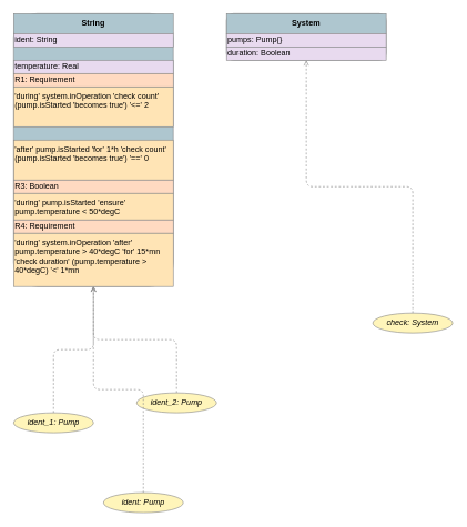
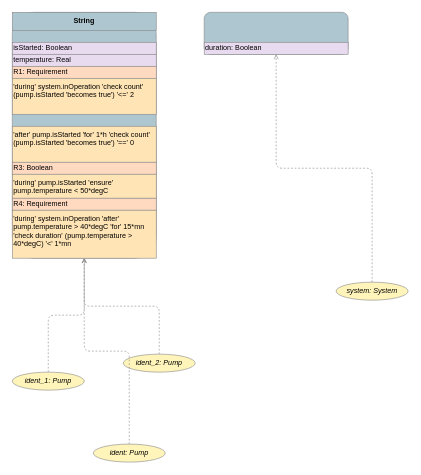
  <mxCell id="0" />
  <mxCell id="1" parent="0" />
  <mxCell id="2" style="umlClass;html=1;whiteSpace=wrap;rounded=1;strokeColor=#888888;fillColor=#AEC6CF;" parent="1" vertex="1"><mxGeometry x="20" y="20" width="240" height="410" as="geometry" /></mxCell>
  <mxCell id="3" value="&lt;b&gt;String&lt;/b&gt;" style="text;html=1;whiteSpace=wrap;verticalAlign=middle;align=center;fillColor=#AEC6CF;strokeColor=#888888;" parent="2" vertex="1"><mxGeometry width="240" height="30" as="geometry" /></mxCell>
- <mxCell id="4" value="ident: String" style="text;html=1;whiteSpace=wrap;verticalAlign=middle;align=left;fillColor=#E8DAEF;strokeColor=#888888;" parent="2" vertex="1"><mxGeometry y="30" width="240" height="20" as="geometry" /></mxCell>
+ <mxCell id="5" value="isStarted: Boolean" style="text;html=1;whiteSpace=wrap;verticalAlign=middle;align=left;fillColor=#E8DAEF;strokeColor=#888888;" parent="2" vertex="1"><mxGeometry y="50" width="240" height="20" as="geometry" /></mxCell>
  <mxCell id="6" value="temperature: Real" style="text;html=1;whiteSpace=wrap;verticalAlign=middle;align=left;fillColor=#E8DAEF;strokeColor=#888888;" parent="2" vertex="1"><mxGeometry y="70" width="240" height="20" as="geometry" /></mxCell>
  <mxCell id="7" value="R1: Requirement" style="text;html=1;whiteSpace=wrap;verticalAlign=middle;align=left;fillColor=#FFDAC1;strokeColor=#888888;" parent="2" vertex="1"><mxGeometry y="90" width="240" height="20" as="geometry" /></mxCell>
  <mxCell id="8" value="'during' system.inOperation 'check count' (pump.isStarted 'becomes true') '&lt;=' 2" style="text;html=1;whiteSpace=wrap;verticalAlign=top;align=left;fillColor=#FFE4B5;strokeColor=#888888;" parent="2" vertex="1"><mxGeometry y="110" width="240" height="60" as="geometry" /></mxCell>
  <mxCell id="9" value="'after' pump.isStarted 'for' 1*h 'check count' (pump.isStarted 'becomes true') '==' 0" style="text;html=1;whiteSpace=wrap;verticalAlign=top;align=left;fillColor=#FFE4B5;strokeColor=#888888;" parent="2" vertex="1"><mxGeometry y="190" width="240" height="60" as="geometry" /></mxCell>
  <mxCell id="10" value="R3: Boolean" style="text;html=1;whiteSpace=wrap;verticalAlign=middle;align=left;fillColor=#FFDAC1;strokeColor=#888888;" parent="2" vertex="1"><mxGeometry y="250" width="240" height="20" as="geometry" /></mxCell>
  <mxCell id="11" value="'during' pump.isStarted 'ensure' pump.temperature &lt; 50*degC" style="text;html=1;whiteSpace=wrap;verticalAlign=top;align=left;fillColor=#FFE4B5;strokeColor=#888888;" parent="2" vertex="1"><mxGeometry y="270" width="240" height="40" as="geometry" /></mxCell>
  <mxCell id="12" value="R4: Requirement" style="text;html=1;whiteSpace=wrap;verticalAlign=middle;align=left;fillColor=#FFDAC1;strokeColor=#888888;" parent="2" vertex="1"><mxGeometry y="310" width="240" height="20" as="geometry" /></mxCell>
  <mxCell id="13" value="'during' system.inOperation 'after' pump.temperature &gt; 40*degC 'for' 15*mn       'check duration' (pump.temperature &gt; 40*degC) '&lt;' 1*mn" style="text;html=1;whiteSpace=wrap;verticalAlign=top;align=left;fillColor=#FFE4B5;strokeColor=#888888;" parent="2" vertex="1"><mxGeometry y="330" width="240" height="80" as="geometry" /></mxCell>
  <mxCell id="14" style="umlClass;html=1;whiteSpace=wrap;rounded=1;strokeColor=#888888;fillColor=#AEC6CF;" parent="1" vertex="1"><mxGeometry x="340" y="20" width="240" height="70" as="geometry" /></mxCell>
- <mxCell id="15" value="&lt;b&gt;System&lt;/b&gt;" style="text;html=1;whiteSpace=wrap;verticalAlign=middle;align=center;fillColor=#AEC6CF;strokeColor=#888888;" parent="14" vertex="1"><mxGeometry width="240" height="30" as="geometry" /></mxCell>
- <mxCell id="16" value="pumps: Pump{}" style="text;html=1;whiteSpace=wrap;verticalAlign=middle;align=left;fillColor=#E8DAEF;strokeColor=#888888;" parent="14" vertex="1"><mxGeometry y="30" width="240" height="20" as="geometry" /></mxCell>
  <mxCell id="17" value="duration: Boolean" style="text;html=1;whiteSpace=wrap;verticalAlign=middle;align=left;fillColor=#E8DAEF;strokeColor=#888888;" parent="14" vertex="1"><mxGeometry y="50" width="240" height="20" as="geometry" /></mxCell>
- <mxCell id="18" value="&lt;i&gt;check: System&lt;/i&gt;" style="shape=ellipse;html=1;whiteSpace=wrap;rounded=1;strokeColor=#888888;fillColor=#FFF5BA;" parent="1" vertex="1"><mxGeometry x="560" y="470" width="120" height="30" as="geometry" /></mxCell>
+ <mxCell id="18" value="&lt;i&gt;system: System&lt;/i&gt;" style="shape=ellipse;html=1;whiteSpace=wrap;rounded=1;strokeColor=#888888;fillColor=#FFF5BA;" parent="1" vertex="1"><mxGeometry x="560" y="470" width="120" height="30" as="geometry" /></mxCell>
  <mxCell id="19" value="&lt;i&gt;ident: Pump&lt;/i&gt;" style="shape=ellipse;html=1;whiteSpace=wrap;rounded=1;strokeColor=#888888;fillColor=#FFF5BA;" parent="1" vertex="1"><mxGeometry x="155" y="740" width="120" height="30" as="geometry" /></mxCell>
  <mxCell id="20" value="&lt;i&gt;ident_1: Pump&lt;/i&gt;" style="shape=ellipse;html=1;whiteSpace=wrap;rounded=1;strokeColor=#888888;fillColor=#FFF5BA;" parent="1" vertex="1"><mxGeometry x="20" y="620" width="120" height="30" as="geometry" /></mxCell>
  <mxCell id="21" value="&lt;i&gt;ident_2: Pump&lt;/i&gt;" style="shape=ellipse;html=1;whiteSpace=wrap;rounded=1;strokeColor=#888888;fillColor=#FFF5BA;" parent="1" vertex="1"><mxGeometry x="205" y="590" width="120" height="30" as="geometry" /></mxCell>
  <mxCell id="22" style="edgeStyle=orthogonalEdgeStyle;endArrow=open;dashed=1;strokeColor=#888888;" parent="1" source="18" target="14" edge="1"><mxGeometry relative="1" as="geometry" /></mxCell>
  <mxCell id="23" style="edgeStyle=orthogonalEdgeStyle;endArrow=open;dashed=1;strokeColor=#888888;" parent="1" source="19" target="2" edge="1"><mxGeometry relative="1" as="geometry" /></mxCell>
  <mxCell id="24" style="edgeStyle=orthogonalEdgeStyle;endArrow=open;dashed=1;strokeColor=#888888;" parent="1" source="20" target="2" edge="1"><mxGeometry relative="1" as="geometry" /></mxCell>
  <mxCell id="25" style="edgeStyle=orthogonalEdgeStyle;endArrow=open;dashed=1;strokeColor=#888888;" parent="1" source="21" target="2" edge="1"><mxGeometry relative="1" as="geometry" /></mxCell>
